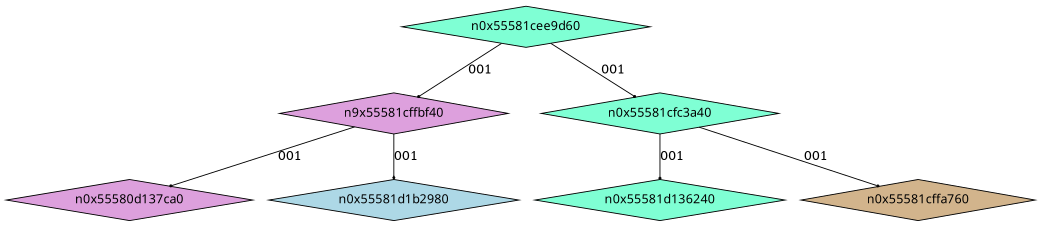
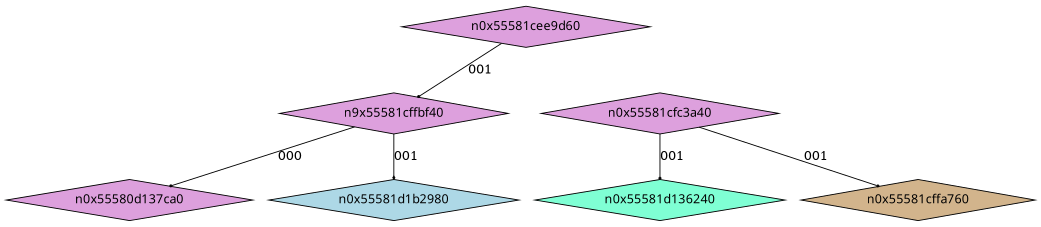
  digraph {
    node [fillcolor=plum fontname=Terminus shape=diamond style=filled]
    edge [arrowhead=dot arrowsize=.3]
-   n0x55581cee9d60 [fillcolor=aquamarine height=.1 width=.1]
+   n0x55581cee9d60 [height=.1 width=.1]
    n2 [height=.1 label=n9x55581cffbf40 width=.1]
-   n0x55581cfc3a40 [fillcolor=aquamarine height=.1 width=.1]
+   n0x55581cfc3a40 [height=.1 width=.1]
    n4 [height=.1 label=n0x55580d137ca0 width=.1]
    n0x55581d1b2980 [fillcolor=lightblue height=.1 width=.1]
    n0x55581d136240 [fillcolor=aquamarine height=.1 width=.1]
    n0x55581cffa760 [fillcolor=tan height=.1 width=.1]
    n0x55581cee9d60 -> n2 [label=001]
-   n0x55581cee9d60 -> n0x55581cfc3a40 [label=001]
-   n2 -> n4 [label=001]
+   n2 -> n4 [label=000]
    n2 -> n0x55581d1b2980 [arrowhead=diamond label=001]
    n0x55581cfc3a40 -> n0x55581d136240 [label=001]
    n0x55581cfc3a40 -> n0x55581cffa760 [label=001]
  }
